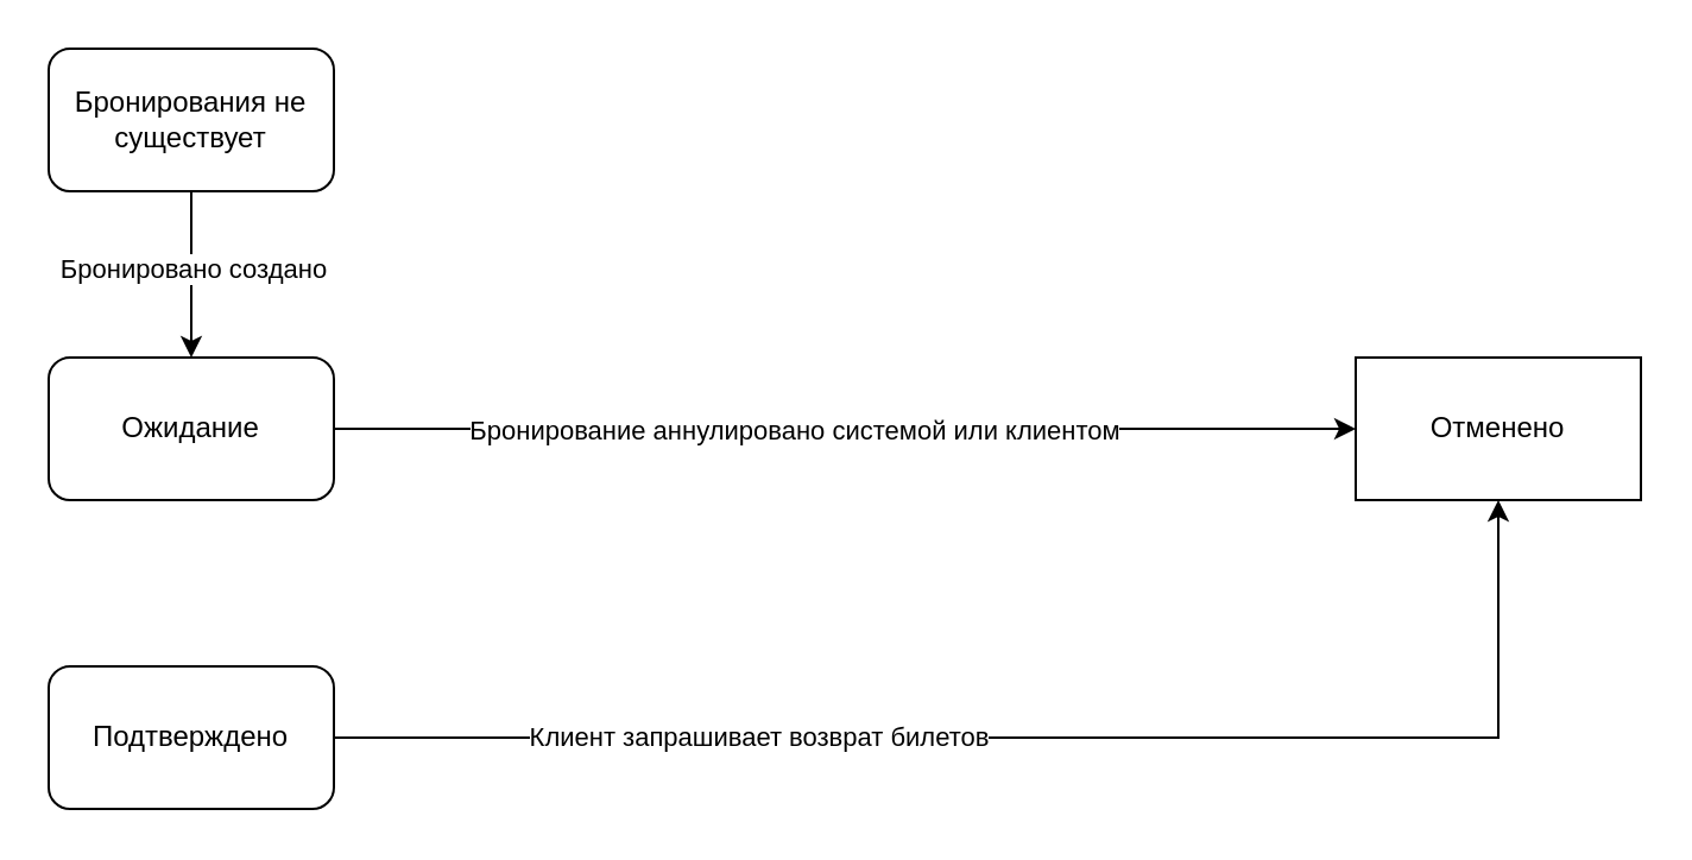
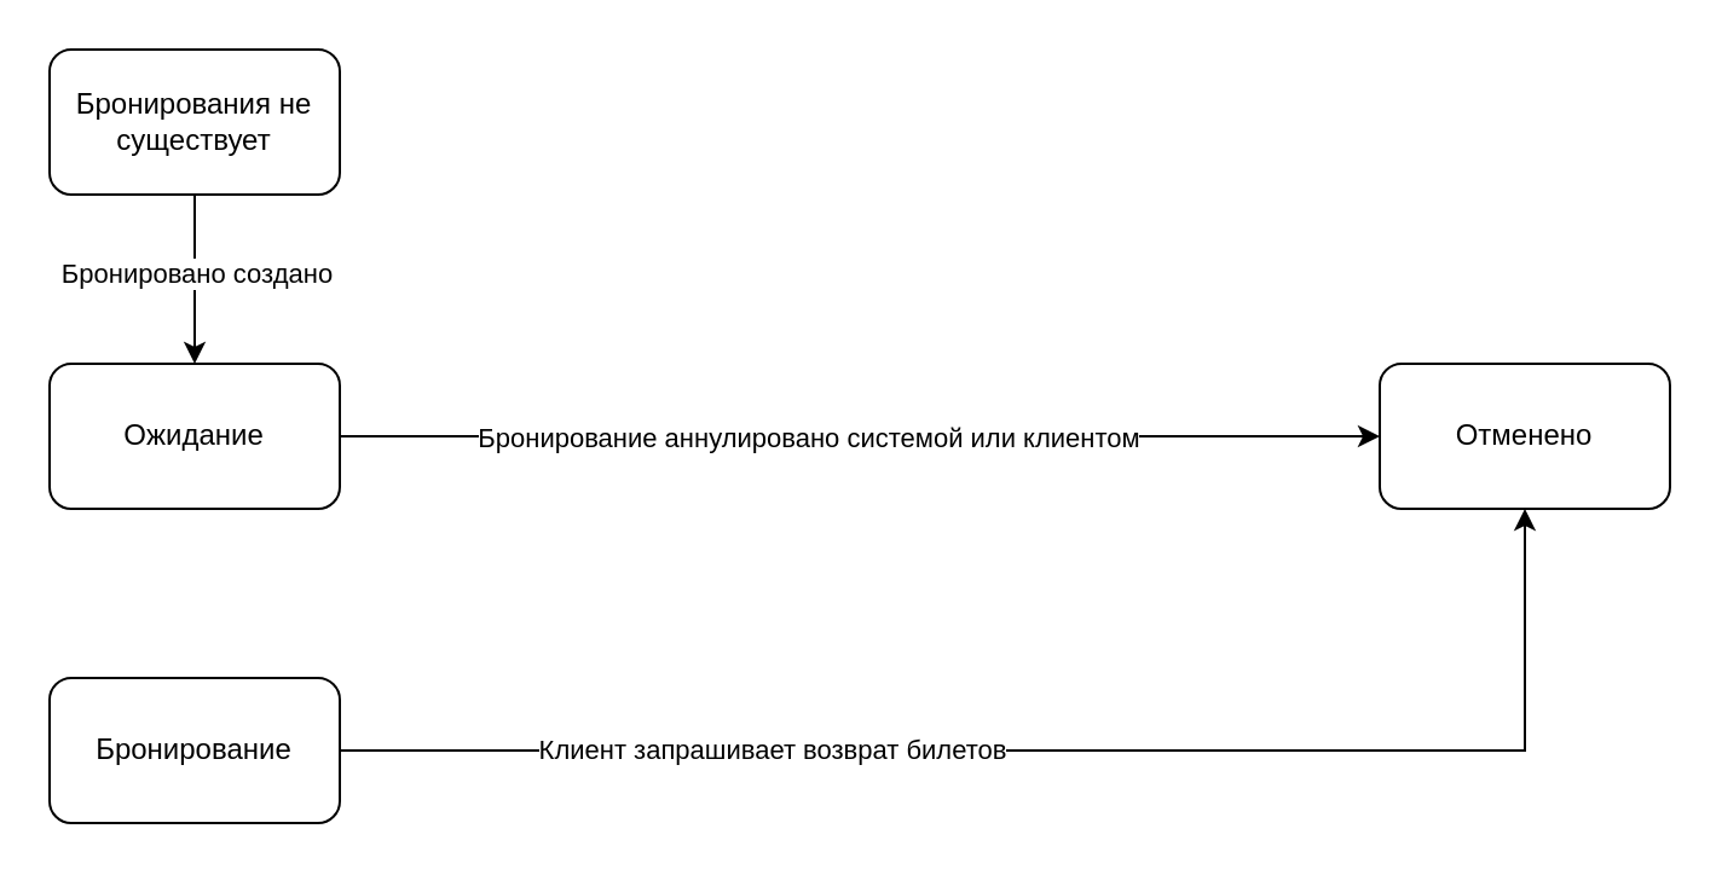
  <mxCell id="0" />
  <mxCell id="1" parent="0" />
  <mxCell id="2" style="edgeStyle=orthogonalEdgeStyle;rounded=0;orthogonalLoop=1;jettySize=auto;html=1;entryX=0.5;entryY=0;entryDx=0;entryDy=0;" edge="1" parent="1" source="4" target="7"><mxGeometry relative="1" as="geometry" /></mxCell>
  <mxCell id="3" value="Бронировано создано" style="edgeLabel;html=1;align=center;verticalAlign=middle;resizable=0;points=[];" vertex="1" connectable="0" parent="2"><mxGeometry x="-0.075" relative="1" as="geometry"><mxPoint as="offset" /></mxGeometry></mxCell>
  <mxCell id="4" value="Бронирования не существует" style="rounded=1;whiteSpace=wrap;html=1;" vertex="1" parent="1"><mxGeometry x="20" y="20" width="120" height="60" as="geometry" /></mxCell>
  <mxCell id="5" style="edgeStyle=orthogonalEdgeStyle;rounded=0;orthogonalLoop=1;jettySize=auto;html=1;entryX=0;entryY=0.5;entryDx=0;entryDy=0;" edge="1" parent="1" source="7" target="11"><mxGeometry relative="1" as="geometry" /></mxCell>
  <mxCell id="6" value="Бронирование аннулировано системой или клиентом" style="edgeLabel;html=1;align=center;verticalAlign=middle;resizable=0;points=[];" vertex="1" connectable="0" parent="5"><mxGeometry x="-0.102" relative="1" as="geometry"><mxPoint as="offset" /></mxGeometry></mxCell>
  <mxCell id="7" value="Ожидание" style="rounded=1;whiteSpace=wrap;html=1;" vertex="1" parent="1"><mxGeometry x="20" y="150" width="120" height="60" as="geometry" /></mxCell>
  <mxCell id="8" style="edgeStyle=orthogonalEdgeStyle;rounded=0;orthogonalLoop=1;jettySize=auto;html=1;entryX=0.5;entryY=1;entryDx=0;entryDy=0;" edge="1" parent="1" source="10" target="11"><mxGeometry relative="1" as="geometry" /></mxCell>
  <mxCell id="9" value="Клиент запрашивает возврат билетов" style="edgeLabel;html=1;align=center;verticalAlign=middle;resizable=0;points=[];" vertex="1" connectable="0" parent="8"><mxGeometry x="-0.395" y="1" relative="1" as="geometry"><mxPoint as="offset" /></mxGeometry></mxCell>
- <mxCell id="10" value="Подтверждено" style="rounded=1;whiteSpace=wrap;html=1;" vertex="1" parent="1"><mxGeometry x="20" y="280" width="120" height="60" as="geometry" /></mxCell>
- <mxCell id="11" value="Отменено" style="whiteSpace=wrap;html=1;rounded=0;" vertex="1" parent="1"><mxGeometry x="570" y="150" width="120" height="60" as="geometry" /></mxCell>
+ <mxCell id="10" value="Бронирование" style="rounded=1;whiteSpace=wrap;html=1;" vertex="1" parent="1"><mxGeometry x="20" y="280" width="120" height="60" as="geometry" /></mxCell>
+ <mxCell id="11" value="Отменено" style="rounded=1;whiteSpace=wrap;html=1;" vertex="1" parent="1"><mxGeometry x="570" y="150" width="120" height="60" as="geometry" /></mxCell>
